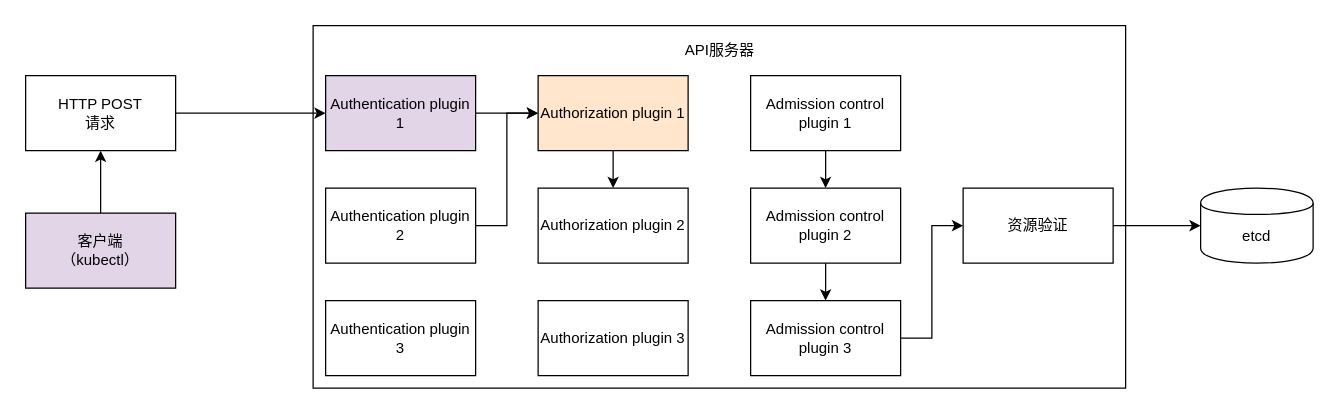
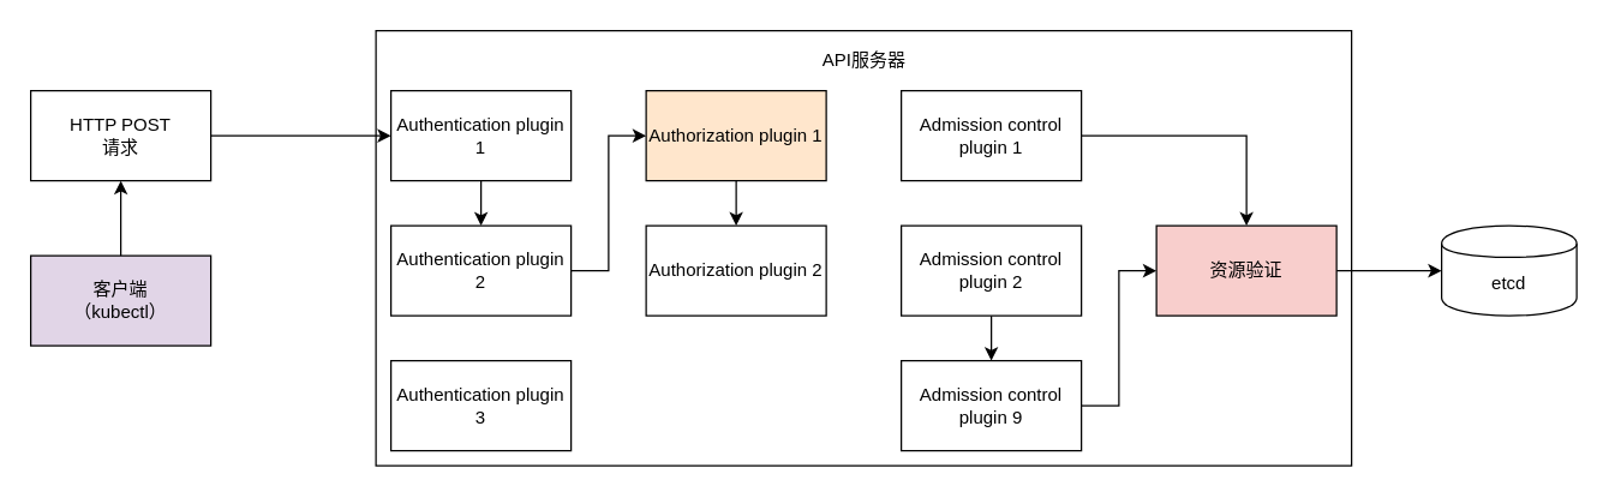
  <mxCell id="0" />
  <mxCell id="1" parent="0" />
  <mxCell id="2" value="" style="rounded=0;whiteSpace=wrap;html=1;" vertex="1" parent="1"><mxGeometry x="250" y="20" width="650" height="290" as="geometry" /></mxCell>
  <mxCell id="3" style="edgeStyle=orthogonalEdgeStyle;rounded=0;orthogonalLoop=1;jettySize=auto;html=1;entryX=0.5;entryY=1;entryDx=0;entryDy=0;" edge="1" parent="1" source="4" target="6"><mxGeometry relative="1" as="geometry" /></mxCell>
  <mxCell id="4" value="客户端&lt;br&gt;（kubectl）" style="rounded=0;whiteSpace=wrap;html=1;fillColor=#e1d5e7;" vertex="1" parent="1"><mxGeometry x="20" y="170" width="120" height="60" as="geometry" /></mxCell>
  <mxCell id="5" style="edgeStyle=orthogonalEdgeStyle;rounded=0;orthogonalLoop=1;jettySize=auto;html=1;entryX=0;entryY=0.5;entryDx=0;entryDy=0;" edge="1" parent="1" source="6" target="8"><mxGeometry relative="1" as="geometry" /></mxCell>
  <mxCell id="6" value="HTTP POST&lt;br&gt;请求" style="rounded=0;whiteSpace=wrap;html=1;" vertex="1" parent="1"><mxGeometry x="20" y="60" width="120" height="60" as="geometry" /></mxCell>
- <mxCell id="7" style="edgeStyle=orthogonalEdgeStyle;rounded=0;orthogonalLoop=1;jettySize=auto;html=1;" edge="1" parent="1" source="8" target="10"><mxGeometry relative="1" as="geometry" /></mxCell>
- <mxCell id="8" value="Authentication plugin 1" style="rounded=0;whiteSpace=wrap;html=1;fillColor=#e1d5e7;" vertex="1" parent="1"><mxGeometry x="260" y="60" width="120" height="60" as="geometry" /></mxCell>
+ <mxCell id="7" style="edgeStyle=orthogonalEdgeStyle;rounded=0;orthogonalLoop=1;jettySize=auto;html=1;entryX=0.5;entryY=0;entryDx=0;entryDy=0;" edge="1" parent="1" source="8" target="14"><mxGeometry relative="1" as="geometry" /></mxCell>
+ <mxCell id="8" value="Authentication plugin 1" style="rounded=0;whiteSpace=wrap;html=1;" vertex="1" parent="1"><mxGeometry x="260" y="60" width="120" height="60" as="geometry" /></mxCell>
  <mxCell id="9" style="edgeStyle=orthogonalEdgeStyle;rounded=0;orthogonalLoop=1;jettySize=auto;html=1;entryX=0.5;entryY=0;entryDx=0;entryDy=0;" edge="1" parent="1" source="10" target="15"><mxGeometry relative="1" as="geometry" /></mxCell>
  <mxCell id="10" value="Authorization plugin 1" style="rounded=0;whiteSpace=wrap;html=1;fillColor=#ffe6cc;" vertex="1" parent="1"><mxGeometry x="430" y="60" width="120" height="60" as="geometry" /></mxCell>
- <mxCell id="11" style="edgeStyle=orthogonalEdgeStyle;rounded=0;orthogonalLoop=1;jettySize=auto;html=1;" edge="1" parent="1" source="12" target="17"><mxGeometry relative="1" as="geometry" /></mxCell>
+ <mxCell id="11" style="edgeStyle=orthogonalEdgeStyle;rounded=0;orthogonalLoop=1;jettySize=auto;html=1;" edge="1" parent="1" source="12" target="23"><mxGeometry relative="1" as="geometry" /></mxCell>
  <mxCell id="12" value="Admission control plugin 1" style="rounded=0;whiteSpace=wrap;html=1;" vertex="1" parent="1"><mxGeometry x="600" y="60" width="120" height="60" as="geometry" /></mxCell>
  <mxCell id="13" style="edgeStyle=orthogonalEdgeStyle;rounded=0;orthogonalLoop=1;jettySize=auto;html=1;entryX=0;entryY=0.5;entryDx=0;entryDy=0;" edge="1" parent="1" source="14" target="10"><mxGeometry relative="1" as="geometry" /></mxCell>
  <mxCell id="14" value="Authentication plugin 2" style="rounded=0;whiteSpace=wrap;html=1;" vertex="1" parent="1"><mxGeometry x="260" y="150" width="120" height="60" as="geometry" /></mxCell>
  <mxCell id="15" value="Authorization plugin 2" style="rounded=0;whiteSpace=wrap;html=1;" vertex="1" parent="1"><mxGeometry x="430" y="150" width="120" height="60" as="geometry" /></mxCell>
  <mxCell id="16" style="edgeStyle=orthogonalEdgeStyle;rounded=0;orthogonalLoop=1;jettySize=auto;html=1;" edge="1" parent="1" source="17" target="21"><mxGeometry relative="1" as="geometry" /></mxCell>
  <mxCell id="17" value="Admission control plugin 2" style="rounded=0;whiteSpace=wrap;html=1;" vertex="1" parent="1"><mxGeometry x="600" y="150" width="120" height="60" as="geometry" /></mxCell>
  <mxCell id="18" value="Authentication plugin 3" style="rounded=0;whiteSpace=wrap;html=1;" vertex="1" parent="1"><mxGeometry x="260" y="240" width="120" height="60" as="geometry" /></mxCell>
- <mxCell id="19" value="Authorization plugin 3" style="rounded=0;whiteSpace=wrap;html=1;" vertex="1" parent="1"><mxGeometry x="430" y="240" width="120" height="60" as="geometry" /></mxCell>
  <mxCell id="20" style="edgeStyle=orthogonalEdgeStyle;rounded=0;orthogonalLoop=1;jettySize=auto;html=1;entryX=0;entryY=0.5;entryDx=0;entryDy=0;" edge="1" parent="1" source="21" target="23"><mxGeometry relative="1" as="geometry" /></mxCell>
- <mxCell id="21" value="Admission control plugin 3" style="rounded=0;whiteSpace=wrap;html=1;" vertex="1" parent="1"><mxGeometry x="600" y="240" width="120" height="60" as="geometry" /></mxCell>
+ <mxCell id="21" value="Admission control plugin 9" style="rounded=0;whiteSpace=wrap;html=1;" vertex="1" parent="1"><mxGeometry x="600" y="240" width="120" height="60" as="geometry" /></mxCell>
  <mxCell id="22" style="edgeStyle=orthogonalEdgeStyle;rounded=0;orthogonalLoop=1;jettySize=auto;html=1;" edge="1" parent="1" source="23" target="24"><mxGeometry relative="1" as="geometry" /></mxCell>
- <mxCell id="23" value="资源验证" style="rounded=0;whiteSpace=wrap;html=1;" vertex="1" parent="1"><mxGeometry x="770" y="150" width="120" height="60" as="geometry" /></mxCell>
+ <mxCell id="23" value="资源验证" style="rounded=0;whiteSpace=wrap;html=1;fillColor=#f8cecc;" vertex="1" parent="1"><mxGeometry x="770" y="150" width="120" height="60" as="geometry" /></mxCell>
  <mxCell id="24" value="etcd" style="shape=cylinder;whiteSpace=wrap;html=1;boundedLbl=1;backgroundOutline=1;" vertex="1" parent="1"><mxGeometry x="960" y="150" width="90" height="60" as="geometry" /></mxCell>
  <mxCell id="25" value="API服务器" style="text;html=1;strokeColor=none;fillColor=none;align=center;verticalAlign=middle;whiteSpace=wrap;rounded=0;" vertex="1" parent="1"><mxGeometry x="532.5" y="30" width="85" height="20" as="geometry" /></mxCell>
